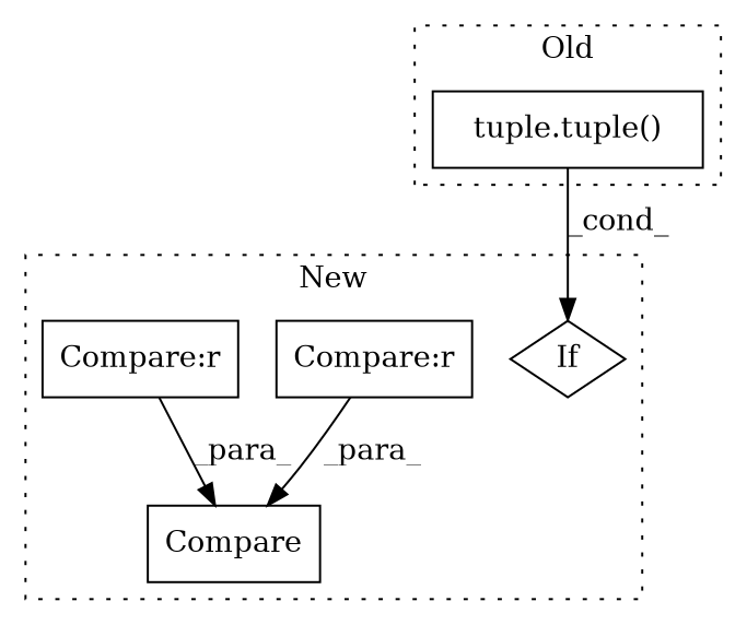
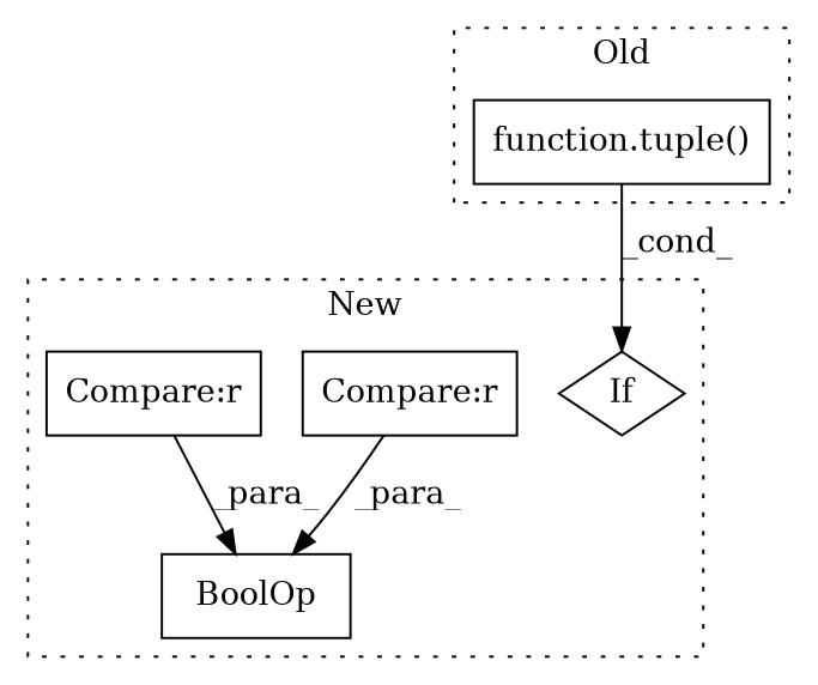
  digraph {
    node [a=40 l=96 s=3686 shape=box]
-   n1 [a=72 label=Compare]
+   n1 [a=72 label=BoolOp]
    n2 [a=96 label=If shape=diamond]
    n3 [l=11 label="Compare:r" s=3705]
    n4 [l=13 label="Compare:r" s=3687]
-   n5 [a=75 l="6,1" label="tuple.tuple()" s="4042,4053"]
+   n5 [a=75 l="6,1" label="function.tuple()" s="4042,4053"]
    subgraph cluster_1 {
      label=New
      style=dotted
      n1
      n2
      n3
      n4
    }
    subgraph cluster_2 {
      label=Old
      style=dotted
      n5
    }
    n3 -> n1 [label=_para_]
    n4 -> n1 [label=_para_]
    n5 -> n2 [label=_cond_]
  }
